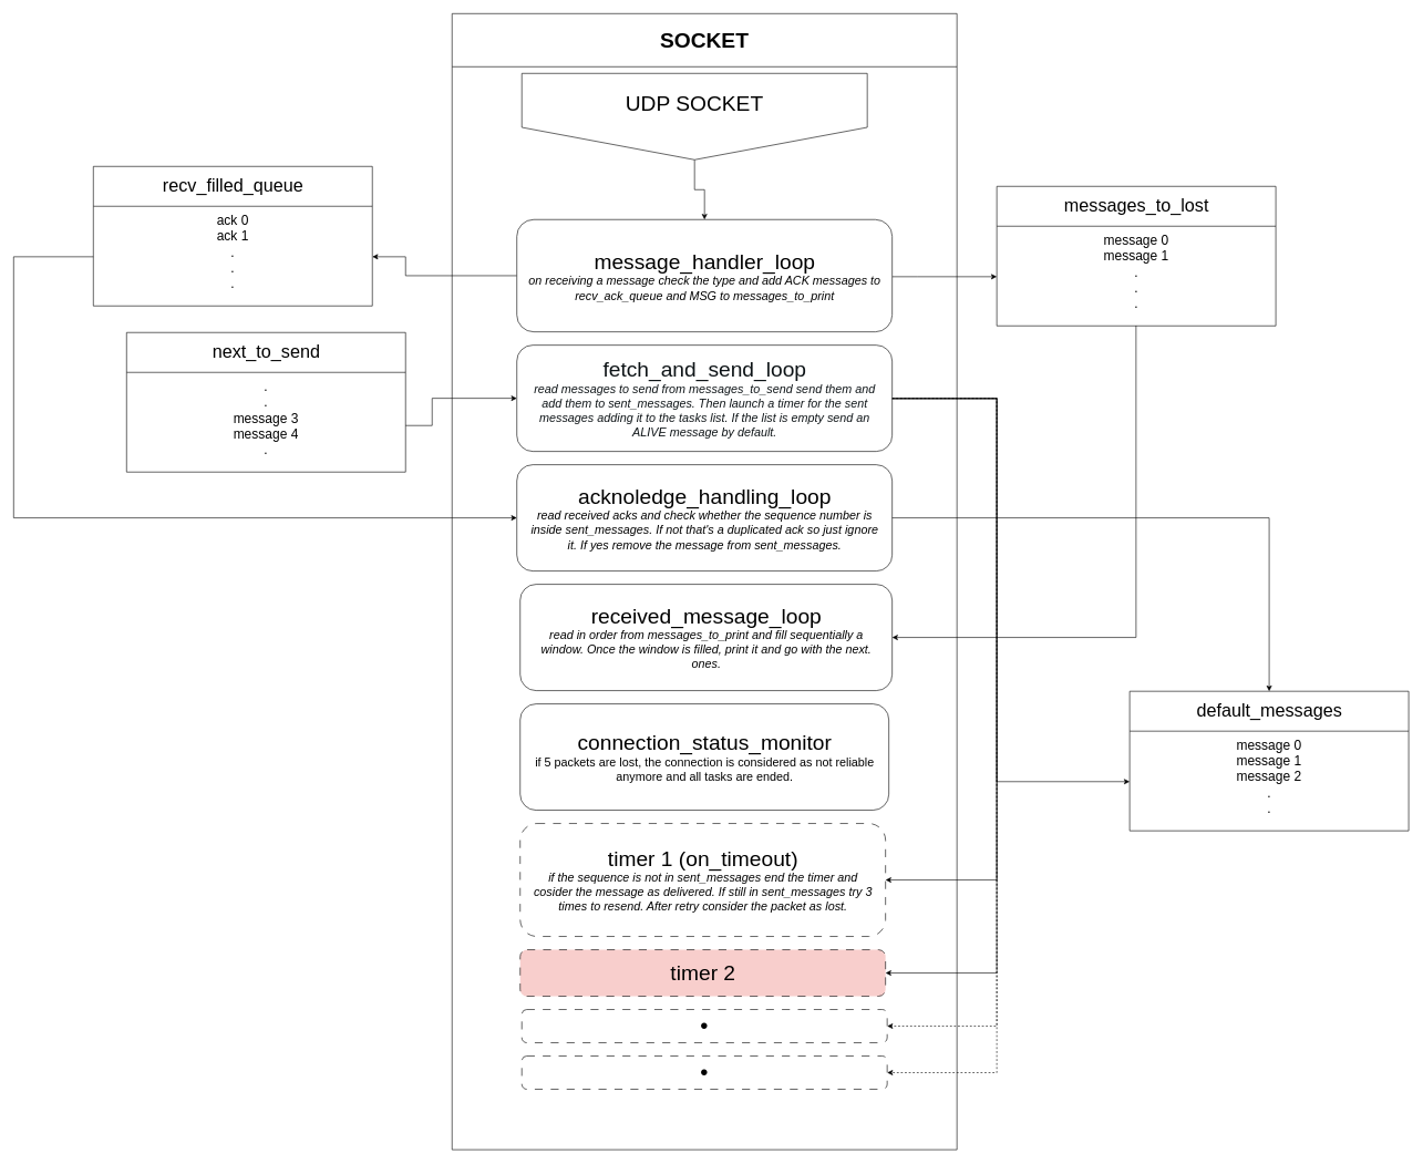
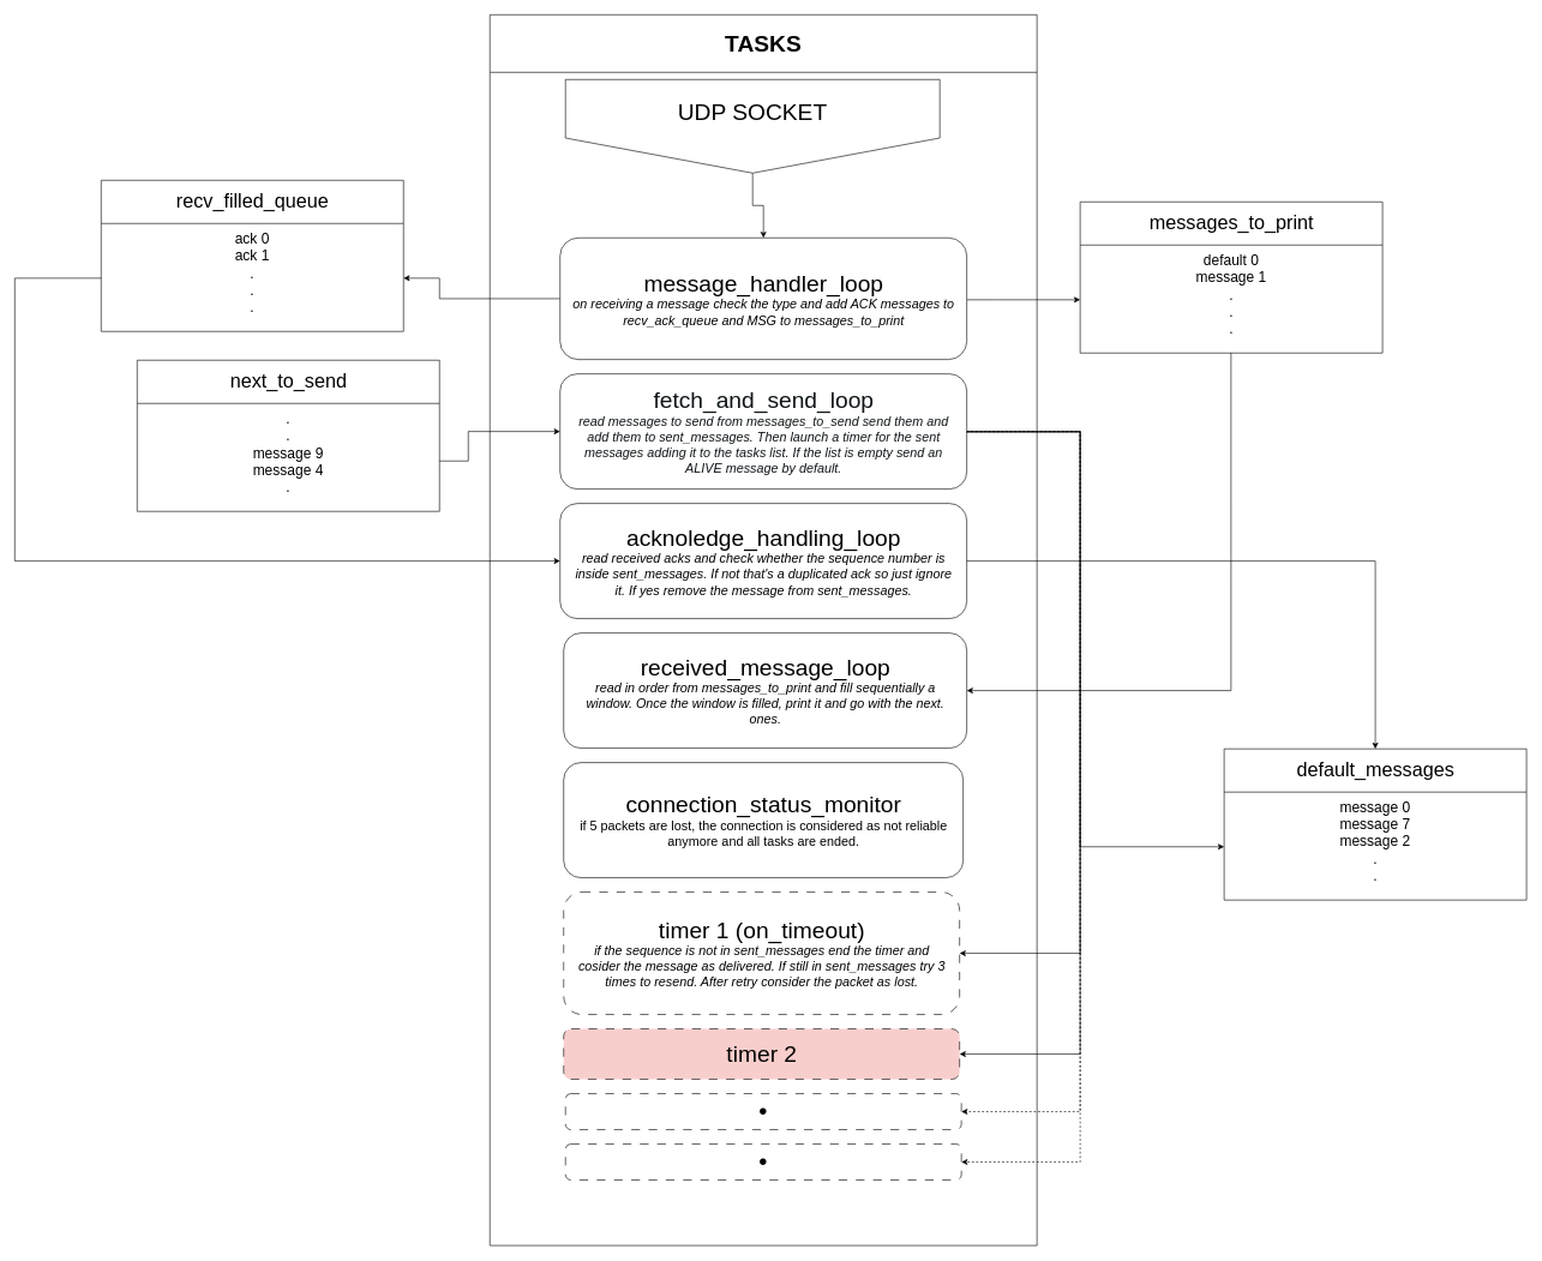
  <mxCell id="0" />
  <mxCell id="1" parent="0" />
- <mxCell id="2" value="&lt;font style=&quot;font-size: 27px;&quot;&gt;messages_to_lost&lt;/font&gt;" style="swimlane;fontStyle=0;childLayout=stackLayout;horizontal=1;startSize=60;fillColor=none;horizontalStack=0;resizeParent=1;resizeParentMax=0;resizeLast=0;collapsible=1;marginBottom=0;html=1;strokeColor=default;" parent="1" vertex="1"><mxGeometry x="1500" y="280" width="420" height="210" as="geometry"><mxRectangle x="70" y="140" width="270" height="60" as="alternateBounds" /></mxGeometry></mxCell>
+ <mxCell id="2" value="&lt;font style=&quot;font-size: 27px;&quot;&gt;messages_to_print&lt;/font&gt;" style="swimlane;fontStyle=0;childLayout=stackLayout;horizontal=1;startSize=60;fillColor=none;horizontalStack=0;resizeParent=1;resizeParentMax=0;resizeLast=0;collapsible=1;marginBottom=0;html=1;strokeColor=default;" parent="1" vertex="1"><mxGeometry x="1500" y="280" width="420" height="210" as="geometry"><mxRectangle x="70" y="140" width="270" height="60" as="alternateBounds" /></mxGeometry></mxCell>
  <mxCell id="3" value="Item 1" style="text;strokeColor=none;fillColor=none;align=left;verticalAlign=top;spacingLeft=4;spacingRight=4;overflow=hidden;rotatable=0;points=[[0,0.5],[1,0.5]];portConstraint=eastwest;whiteSpace=wrap;html=1;" parent="2" vertex="1"><mxGeometry y="60" width="420" height="2" as="geometry" /></mxCell>
- <mxCell id="4" value="&lt;span style=&quot;font-size: 20px;&quot;&gt;message 0&lt;/span&gt;&lt;div&gt;&lt;span style=&quot;font-size: 20px;&quot;&gt;message 1&lt;/span&gt;&lt;span style=&quot;font-size: 20px;&quot;&gt;&lt;br&gt;.&lt;br&gt;.&lt;br&gt;.&lt;/span&gt;&lt;/div&gt;" style="text;strokeColor=none;fillColor=none;align=center;verticalAlign=top;spacingLeft=4;spacingRight=4;overflow=hidden;rotatable=0;points=[[0,0.5],[1,0.5]];portConstraint=eastwest;whiteSpace=wrap;html=1;" parent="2" vertex="1"><mxGeometry y="62" width="420" height="148" as="geometry" /></mxCell>
+ <mxCell id="4" value="&lt;span style=&quot;font-size: 20px;&quot;&gt;default 0&lt;/span&gt;&lt;div&gt;&lt;span style=&quot;font-size: 20px;&quot;&gt;message 1&lt;/span&gt;&lt;span style=&quot;font-size: 20px;&quot;&gt;&lt;br&gt;.&lt;br&gt;.&lt;br&gt;.&lt;/span&gt;&lt;/div&gt;" style="text;strokeColor=none;fillColor=none;align=center;verticalAlign=top;spacingLeft=4;spacingRight=4;overflow=hidden;rotatable=0;points=[[0,0.5],[1,0.5]];portConstraint=eastwest;whiteSpace=wrap;html=1;" parent="2" vertex="1"><mxGeometry y="62" width="420" height="148" as="geometry" /></mxCell>
  <mxCell id="5" value="&lt;font style=&quot;font-size: 27px;&quot;&gt;recv_filled_queue&lt;/font&gt;" style="swimlane;fontStyle=0;childLayout=stackLayout;horizontal=1;startSize=60;fillColor=none;horizontalStack=0;resizeParent=1;resizeParentMax=0;resizeLast=0;collapsible=1;marginBottom=0;html=1;strokeColor=default;" parent="1" vertex="1"><mxGeometry x="140" y="250" width="420" height="210" as="geometry"><mxRectangle x="70" y="140" width="270" height="60" as="alternateBounds" /></mxGeometry></mxCell>
  <mxCell id="6" value="Item 1" style="text;strokeColor=none;fillColor=none;align=left;verticalAlign=top;spacingLeft=4;spacingRight=4;overflow=hidden;rotatable=0;points=[[0,0.5],[1,0.5]];portConstraint=eastwest;whiteSpace=wrap;html=1;" parent="5" vertex="1"><mxGeometry y="60" width="420" height="2" as="geometry" /></mxCell>
  <mxCell id="7" value="&lt;span style=&quot;font-size: 20px;&quot;&gt;ack 0&lt;/span&gt;&lt;div&gt;&lt;span style=&quot;font-size: 20px;&quot;&gt;ack 1&lt;br&gt;&lt;/span&gt;&lt;span style=&quot;font-size: 20px;&quot;&gt;.&lt;br&gt;.&lt;br&gt;.&lt;/span&gt;&lt;/div&gt;" style="text;strokeColor=none;fillColor=none;align=center;verticalAlign=top;spacingLeft=4;spacingRight=4;overflow=hidden;rotatable=0;points=[[0,0.5],[1,0.5]];portConstraint=eastwest;whiteSpace=wrap;html=1;" parent="5" vertex="1"><mxGeometry y="62" width="420" height="148" as="geometry" /></mxCell>
  <mxCell id="8" value="" style="edgeStyle=orthogonalEdgeStyle;rounded=0;orthogonalLoop=1;jettySize=auto;html=1;" parent="1" source="11" target="4" edge="1"><mxGeometry relative="1" as="geometry"><Array as="points"><mxPoint x="1380" y="416" /><mxPoint x="1380" y="416" /></Array></mxGeometry></mxCell>
  <mxCell id="9" value="" style="edgeStyle=orthogonalEdgeStyle;rounded=0;orthogonalLoop=1;jettySize=auto;html=1;exitX=0;exitY=0.5;exitDx=0;exitDy=0;entryX=1;entryY=0.5;entryDx=0;entryDy=0;" parent="1" source="11" target="7" edge="1"><mxGeometry relative="1" as="geometry"><Array as="points"><mxPoint x="610" y="415" /><mxPoint x="610" y="386" /></Array></mxGeometry></mxCell>
- <mxCell id="10" value="&lt;font style=&quot;font-size: 32px;&quot;&gt;SOCKET&lt;/font&gt;" style="swimlane;whiteSpace=wrap;html=1;startSize=80;" parent="1" vertex="1"><mxGeometry x="680" y="20" width="760" height="1710" as="geometry" /></mxCell>
+ <mxCell id="10" value="&lt;font style=&quot;font-size: 32px;&quot;&gt;TASKS&lt;/font&gt;" style="swimlane;whiteSpace=wrap;html=1;startSize=80;" parent="1" vertex="1"><mxGeometry x="680" y="20" width="760" height="1710" as="geometry" /></mxCell>
  <mxCell id="11" value="&lt;font style=&quot;&quot;&gt;&lt;font style=&quot;font-size: 32px;&quot;&gt;message_handler_loop&lt;/font&gt;&lt;br&gt;&lt;span style=&quot;font-size: 18px;&quot;&gt;&lt;i&gt;on receiving a message check the type and add ACK messages to recv_ack_queue and MSG to messages_to_print&lt;/i&gt;&lt;/span&gt;&lt;/font&gt;" style="rounded=1;whiteSpace=wrap;html=1;spacingLeft=15;spacingRight=15;" parent="10" vertex="1"><mxGeometry x="97.5" y="310" width="565" height="169" as="geometry" /></mxCell>
  <mxCell id="12" style="edgeStyle=orthogonalEdgeStyle;rounded=0;orthogonalLoop=1;jettySize=auto;html=1;exitX=1;exitY=0.5;exitDx=0;exitDy=0;entryX=1;entryY=0.5;entryDx=0;entryDy=0;" parent="10" source="16" target="20" edge="1"><mxGeometry relative="1" as="geometry"><Array as="points"><mxPoint x="820" y="579" /><mxPoint x="820" y="1304" /></Array></mxGeometry></mxCell>
  <mxCell id="13" style="edgeStyle=orthogonalEdgeStyle;rounded=0;orthogonalLoop=1;jettySize=auto;html=1;exitX=1;exitY=0.5;exitDx=0;exitDy=0;entryX=1;entryY=0.5;entryDx=0;entryDy=0;" parent="10" source="16" target="21" edge="1"><mxGeometry relative="1" as="geometry"><Array as="points"><mxPoint x="820" y="579" /><mxPoint x="820" y="1444" /></Array></mxGeometry></mxCell>
  <mxCell id="14" style="edgeStyle=orthogonalEdgeStyle;rounded=0;orthogonalLoop=1;jettySize=auto;html=1;exitX=1;exitY=0.5;exitDx=0;exitDy=0;entryX=1;entryY=0.5;entryDx=0;entryDy=0;dashed=1;" parent="10" source="16" target="22" edge="1"><mxGeometry relative="1" as="geometry"><Array as="points"><mxPoint x="820" y="579" /><mxPoint x="820" y="1524" /></Array></mxGeometry></mxCell>
  <mxCell id="15" style="edgeStyle=orthogonalEdgeStyle;rounded=0;orthogonalLoop=1;jettySize=auto;html=1;exitX=1;exitY=0.5;exitDx=0;exitDy=0;entryX=1;entryY=0.5;entryDx=0;entryDy=0;dashed=1;" parent="10" source="16" target="23" edge="1"><mxGeometry relative="1" as="geometry"><Array as="points"><mxPoint x="820" y="579" /><mxPoint x="820" y="1594" /></Array></mxGeometry></mxCell>
  <mxCell id="16" value="&lt;font style=&quot;&quot; color=&quot;#0e1417&quot;&gt;&lt;font style=&quot;font-size: 32px;&quot;&gt;fetch_and_send_loop&lt;/font&gt;&lt;br&gt;&lt;i style=&quot;font-size: 18px;&quot;&gt;read messages to send from messages_to_send send them and add them to sent_messages. Then launch a&amp;nbsp;timer for the sent messages adding it to the tasks list. If the list is empty send an ALIVE message by default.&lt;/i&gt;&lt;/font&gt;" style="rounded=1;whiteSpace=wrap;html=1;spacingLeft=15;spacingRight=15;" parent="10" vertex="1"><mxGeometry x="97.5" y="499" width="565" height="160" as="geometry" /></mxCell>
  <mxCell id="17" value="&lt;font style=&quot;&quot;&gt;&lt;font style=&quot;font-size: 32px;&quot;&gt;acknoledge_handling_loop&lt;/font&gt;&lt;br&gt;&lt;span style=&quot;font-size: 18px;&quot;&gt;&lt;i&gt;read received acks and check whether the sequence number is inside sent_messages. If not that's a duplicated ack so just ignore it. If yes remove the message from sent_messages.&lt;/i&gt;&lt;/span&gt;&lt;/font&gt;" style="rounded=1;whiteSpace=wrap;html=1;perimeterSpacing=0;spacingLeft=15;spacingRight=15;" parent="10" vertex="1"><mxGeometry x="97.5" y="679" width="565" height="160" as="geometry" /></mxCell>
  <mxCell id="18" value="&lt;font style=&quot;&quot;&gt;&lt;font style=&quot;font-size: 32px;&quot;&gt;received_message_loop&lt;/font&gt;&lt;br&gt;&lt;span style=&quot;font-size: 18px;&quot;&gt;&lt;i&gt;read in order from messages_to_print and fill sequentially a window. Once the window is filled, print it and go with the next. ones.&lt;/i&gt;&lt;/span&gt;&lt;/font&gt;" style="rounded=1;whiteSpace=wrap;html=1;spacingRight=15;spacingLeft=15;" parent="10" vertex="1"><mxGeometry x="102.5" y="859" width="560" height="160" as="geometry" /></mxCell>
  <mxCell id="19" value="&lt;font style=&quot;&quot;&gt;&lt;span style=&quot;font-size: 32px;&quot;&gt;connection_status_monitor&lt;/span&gt;&lt;br&gt;&lt;font style=&quot;font-size: 18px;&quot;&gt;if 5 packets are lost, the connection is considered as not reliable anymore and all tasks are ended.&lt;/font&gt;&lt;/font&gt;" style="rounded=1;whiteSpace=wrap;html=1;spacingLeft=15;spacingRight=15;" parent="10" vertex="1"><mxGeometry x="102.5" y="1039" width="555" height="160" as="geometry" /></mxCell>
  <mxCell id="20" value="&lt;font style=&quot;&quot;&gt;&lt;font style=&quot;font-size: 32px;&quot;&gt;timer 1 (on_timeout)&lt;/font&gt;&lt;br&gt;&lt;i style=&quot;font-size: 18px;&quot;&gt;if the sequence is not in sent_messages end the timer and cosider the message as delivered. I&lt;/i&gt;&lt;/font&gt;&lt;i style=&quot;font-size: 18px; background-color: initial;&quot;&gt;f still in sent_messages try 3 times to resend. After retry consider the packet as lost.&lt;/i&gt;" style="rounded=1;whiteSpace=wrap;html=1;dashed=1;dashPattern=12 12;spacingLeft=15;spacingRight=15;" parent="10" vertex="1"><mxGeometry x="102.5" y="1219" width="550" height="170" as="geometry" /></mxCell>
  <mxCell id="21" value="&lt;font style=&quot;font-size: 32px;&quot;&gt;timer 2&lt;/font&gt;" style="rounded=1;whiteSpace=wrap;html=1;dashed=1;dashPattern=12 12;fillColor=#f8cecc;" parent="10" vertex="1"><mxGeometry x="102.5" y="1409" width="550" height="70" as="geometry" /></mxCell>
  <mxCell id="22" value="&lt;font style=&quot;font-size: 34px;&quot;&gt;•&lt;/font&gt;" style="rounded=1;whiteSpace=wrap;html=1;dashed=1;dashPattern=12 12;" parent="10" vertex="1"><mxGeometry x="105" y="1499" width="550" height="50" as="geometry" /></mxCell>
  <mxCell id="23" value="&lt;font style=&quot;font-size: 34px;&quot;&gt;•&lt;/font&gt;" style="rounded=1;whiteSpace=wrap;html=1;dashed=1;dashPattern=12 12;" parent="10" vertex="1"><mxGeometry x="105" y="1569" width="550" height="50" as="geometry" /></mxCell>
  <mxCell id="24" value="" style="edgeStyle=orthogonalEdgeStyle;rounded=0;orthogonalLoop=1;jettySize=auto;html=1;" parent="10" source="25" target="11" edge="1"><mxGeometry relative="1" as="geometry" /></mxCell>
  <mxCell id="25" value="&lt;font style=&quot;font-size: 32px;&quot;&gt;UDP SOCKET&lt;br&gt;&lt;br&gt;&lt;/font&gt;" style="shape=offPageConnector;whiteSpace=wrap;html=1;" parent="10" vertex="1"><mxGeometry x="105" y="90" width="520" height="130" as="geometry" /></mxCell>
  <mxCell id="26" style="edgeStyle=orthogonalEdgeStyle;rounded=0;orthogonalLoop=1;jettySize=auto;html=1;exitX=0;exitY=0.5;exitDx=0;exitDy=0;entryX=0;entryY=0.5;entryDx=0;entryDy=0;" parent="1" source="7" target="17" edge="1"><mxGeometry relative="1" as="geometry"><Array as="points"><mxPoint x="20" y="386" /><mxPoint x="20" y="779" /></Array></mxGeometry></mxCell>
  <mxCell id="27" value="&lt;font style=&quot;font-size: 27px;&quot;&gt;default_messages&lt;/font&gt;" style="swimlane;fontStyle=0;childLayout=stackLayout;horizontal=1;startSize=60;fillColor=none;horizontalStack=0;resizeParent=1;resizeParentMax=0;resizeLast=0;collapsible=1;marginBottom=0;html=1;strokeColor=default;" parent="1" vertex="1"><mxGeometry x="1700" y="1040" width="420" height="210" as="geometry"><mxRectangle x="70" y="140" width="270" height="60" as="alternateBounds" /></mxGeometry></mxCell>
  <mxCell id="28" value="Item 1" style="text;strokeColor=none;fillColor=none;align=left;verticalAlign=top;spacingLeft=4;spacingRight=4;overflow=hidden;rotatable=0;points=[[0,0.5],[1,0.5]];portConstraint=eastwest;whiteSpace=wrap;html=1;" parent="27" vertex="1"><mxGeometry y="60" width="420" height="2" as="geometry" /></mxCell>
- <mxCell id="29" value="&lt;span style=&quot;font-size: 20px;&quot;&gt;message 0&lt;br&gt;message 1&lt;/span&gt;&lt;div&gt;&lt;span style=&quot;font-size: 20px;&quot;&gt;message 2&lt;/span&gt;&lt;span style=&quot;font-size: 20px;&quot;&gt;&lt;br&gt;.&lt;br&gt;.&lt;/span&gt;&lt;/div&gt;" style="text;strokeColor=none;fillColor=none;align=center;verticalAlign=top;spacingLeft=4;spacingRight=4;overflow=hidden;rotatable=0;points=[[0,0.5],[1,0.5]];portConstraint=eastwest;whiteSpace=wrap;html=1;" parent="27" vertex="1"><mxGeometry y="62" width="420" height="148" as="geometry" /></mxCell>
+ <mxCell id="29" value="&lt;span style=&quot;font-size: 20px;&quot;&gt;message 0&lt;br&gt;message 7&lt;/span&gt;&lt;div&gt;&lt;span style=&quot;font-size: 20px;&quot;&gt;message 2&lt;/span&gt;&lt;span style=&quot;font-size: 20px;&quot;&gt;&lt;br&gt;.&lt;br&gt;.&lt;/span&gt;&lt;/div&gt;" style="text;strokeColor=none;fillColor=none;align=center;verticalAlign=top;spacingLeft=4;spacingRight=4;overflow=hidden;rotatable=0;points=[[0,0.5],[1,0.5]];portConstraint=eastwest;whiteSpace=wrap;html=1;" parent="27" vertex="1"><mxGeometry y="62" width="420" height="148" as="geometry" /></mxCell>
  <mxCell id="30" style="edgeStyle=orthogonalEdgeStyle;rounded=0;orthogonalLoop=1;jettySize=auto;html=1;exitX=1;exitY=0.5;exitDx=0;exitDy=0;entryX=0;entryY=0.5;entryDx=0;entryDy=0;" parent="1" source="16" target="29" edge="1"><mxGeometry relative="1" as="geometry"><Array as="points"><mxPoint x="1500" y="600" /><mxPoint x="1500" y="1176" /></Array></mxGeometry></mxCell>
  <mxCell id="31" value="&lt;font style=&quot;font-size: 27px;&quot;&gt;next_to_send&lt;/font&gt;" style="swimlane;fontStyle=0;childLayout=stackLayout;horizontal=1;startSize=60;fillColor=none;horizontalStack=0;resizeParent=1;resizeParentMax=0;resizeLast=0;collapsible=1;marginBottom=0;html=1;strokeColor=default;" parent="1" vertex="1"><mxGeometry x="190" y="500" width="420" height="210" as="geometry"><mxRectangle x="70" y="140" width="270" height="60" as="alternateBounds" /></mxGeometry></mxCell>
  <mxCell id="32" value="Item 1" style="text;strokeColor=none;fillColor=none;align=left;verticalAlign=top;spacingLeft=4;spacingRight=4;overflow=hidden;rotatable=0;points=[[0,0.5],[1,0.5]];portConstraint=eastwest;whiteSpace=wrap;html=1;" parent="31" vertex="1"><mxGeometry y="60" width="420" height="2" as="geometry" /></mxCell>
- <mxCell id="33" value="&lt;span style=&quot;font-size: 20px;&quot;&gt;.&lt;br&gt;.&lt;br&gt;message 3&lt;/span&gt;&lt;div&gt;&lt;span style=&quot;font-size: 20px;&quot;&gt;message 4&lt;/span&gt;&lt;span style=&quot;font-size: 20px;&quot;&gt;&lt;br&gt;.&lt;/span&gt;&lt;/div&gt;" style="text;strokeColor=none;fillColor=none;align=center;verticalAlign=top;spacingLeft=4;spacingRight=4;overflow=hidden;rotatable=0;points=[[0,0.5],[1,0.5]];portConstraint=eastwest;whiteSpace=wrap;html=1;" parent="31" vertex="1"><mxGeometry y="62" width="420" height="148" as="geometry" /></mxCell>
+ <mxCell id="33" value="&lt;span style=&quot;font-size: 20px;&quot;&gt;.&lt;br&gt;.&lt;br&gt;message 9&lt;/span&gt;&lt;div&gt;&lt;span style=&quot;font-size: 20px;&quot;&gt;message 4&lt;/span&gt;&lt;span style=&quot;font-size: 20px;&quot;&gt;&lt;br&gt;.&lt;/span&gt;&lt;/div&gt;" style="text;strokeColor=none;fillColor=none;align=center;verticalAlign=top;spacingLeft=4;spacingRight=4;overflow=hidden;rotatable=0;points=[[0,0.5],[1,0.5]];portConstraint=eastwest;whiteSpace=wrap;html=1;" parent="31" vertex="1"><mxGeometry y="62" width="420" height="148" as="geometry" /></mxCell>
  <mxCell id="34" style="edgeStyle=orthogonalEdgeStyle;rounded=0;orthogonalLoop=1;jettySize=auto;html=1;entryX=0;entryY=0.5;entryDx=0;entryDy=0;" parent="1" target="16" edge="1"><mxGeometry relative="1" as="geometry"><mxPoint x="610" y="640" as="sourcePoint" /><Array as="points"><mxPoint x="610" y="640" /><mxPoint x="650" y="640" /><mxPoint x="650" y="599" /></Array></mxGeometry></mxCell>
  <mxCell id="35" style="edgeStyle=orthogonalEdgeStyle;rounded=0;orthogonalLoop=1;jettySize=auto;html=1;entryX=1;entryY=0.5;entryDx=0;entryDy=0;exitX=0.499;exitY=0.998;exitDx=0;exitDy=0;exitPerimeter=0;" parent="1" source="4" target="18" edge="1"><mxGeometry relative="1" as="geometry"><mxPoint x="1890" y="220" as="sourcePoint" /><Array as="points"><mxPoint x="1710" y="959" /></Array></mxGeometry></mxCell>
  <mxCell id="36" style="edgeStyle=orthogonalEdgeStyle;rounded=0;orthogonalLoop=1;jettySize=auto;html=1;exitX=1;exitY=0.5;exitDx=0;exitDy=0;entryX=0.5;entryY=0;entryDx=0;entryDy=0;" parent="1" source="17" target="27" edge="1"><mxGeometry relative="1" as="geometry" /></mxCell>
